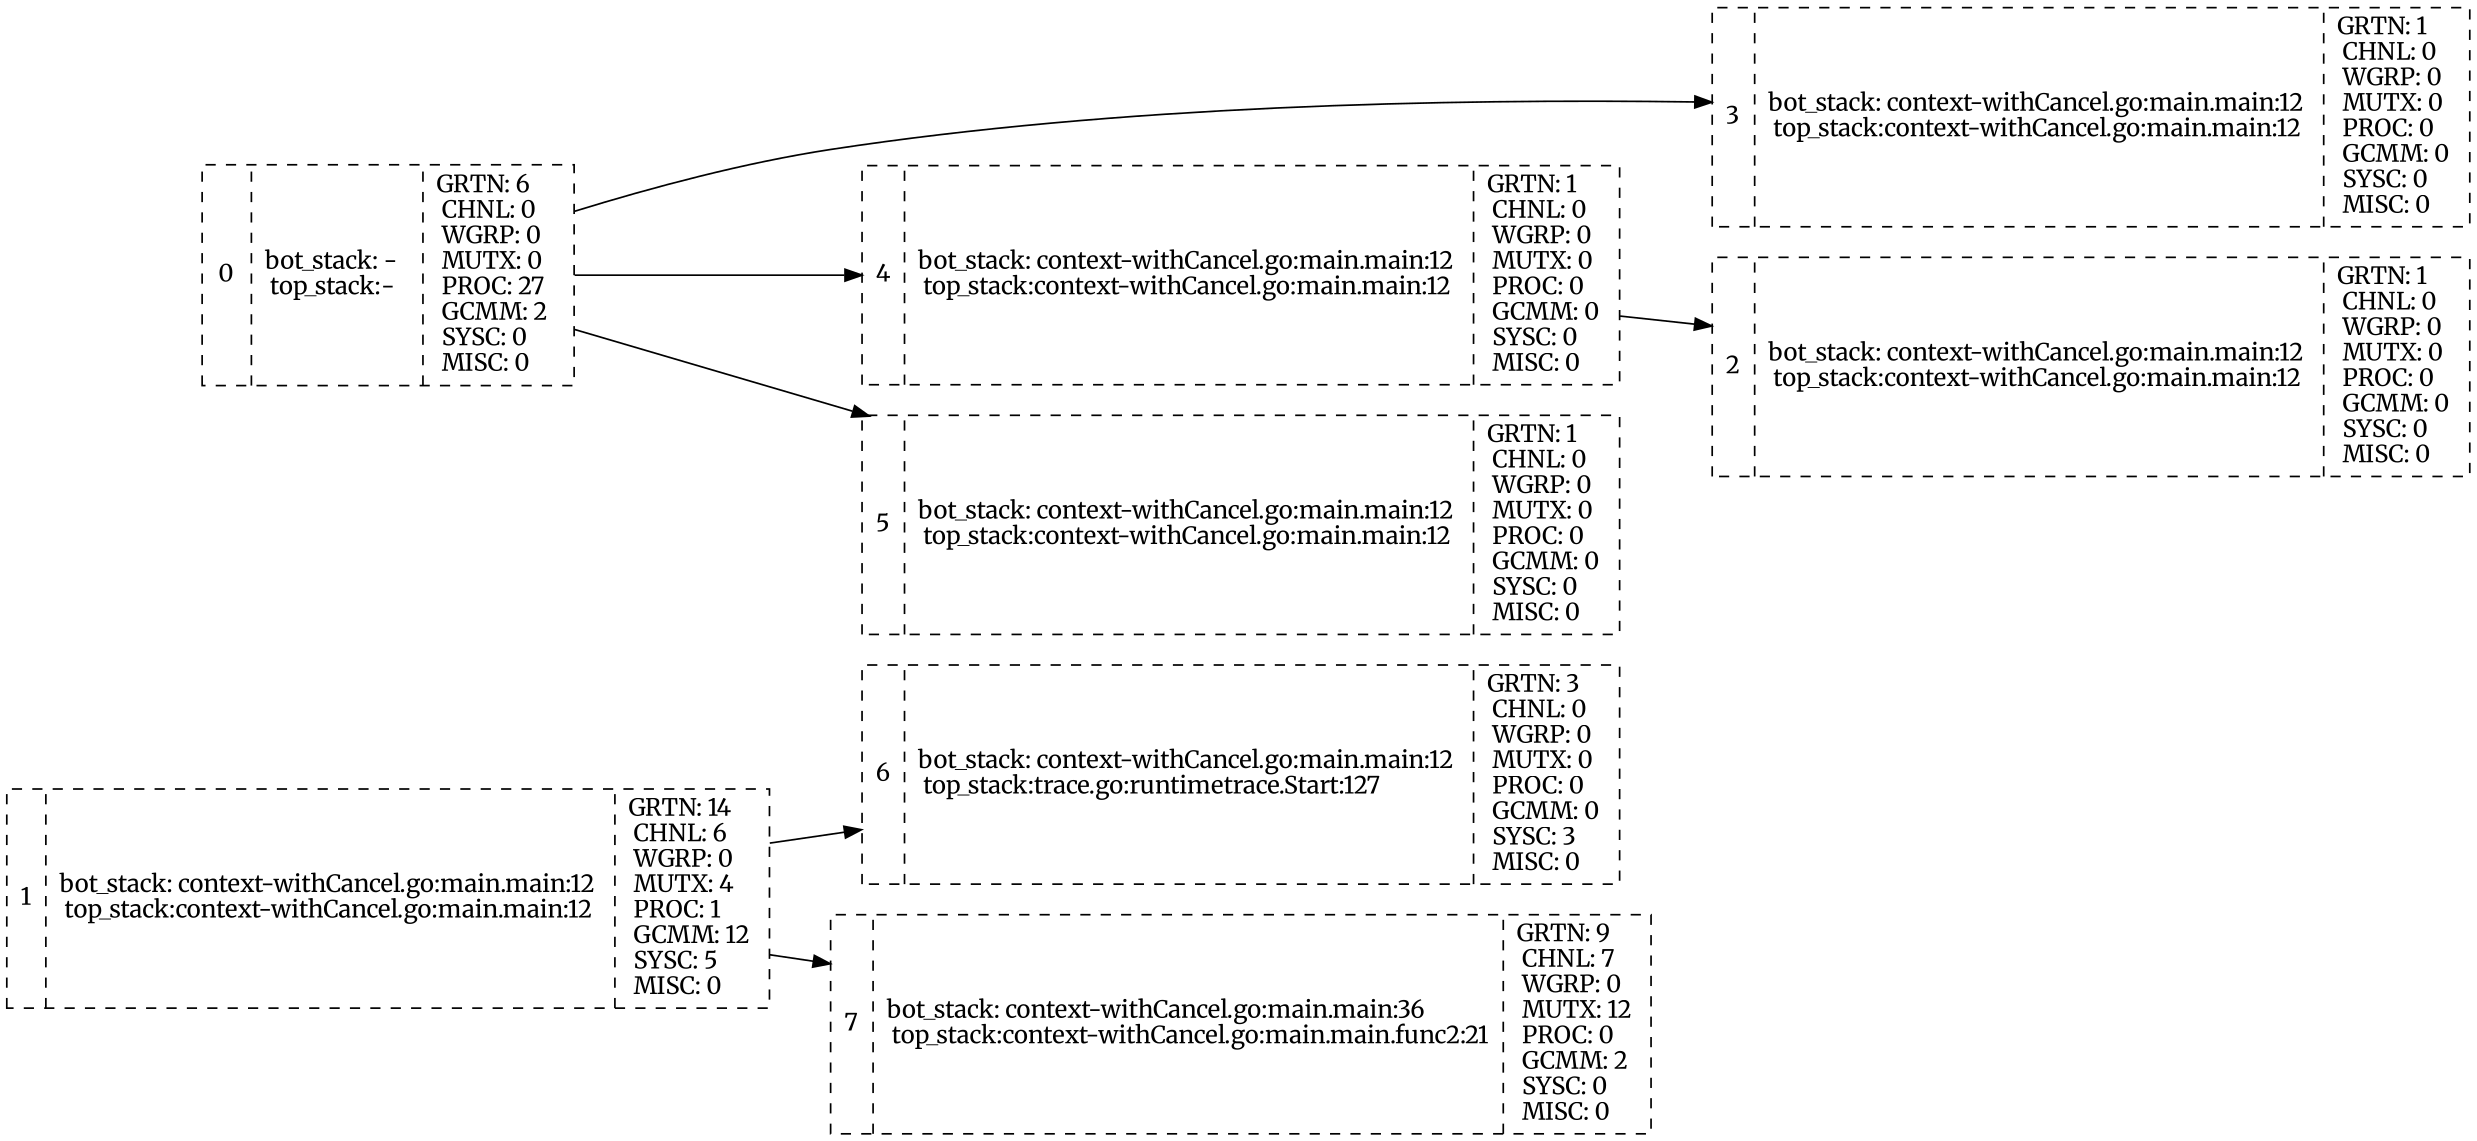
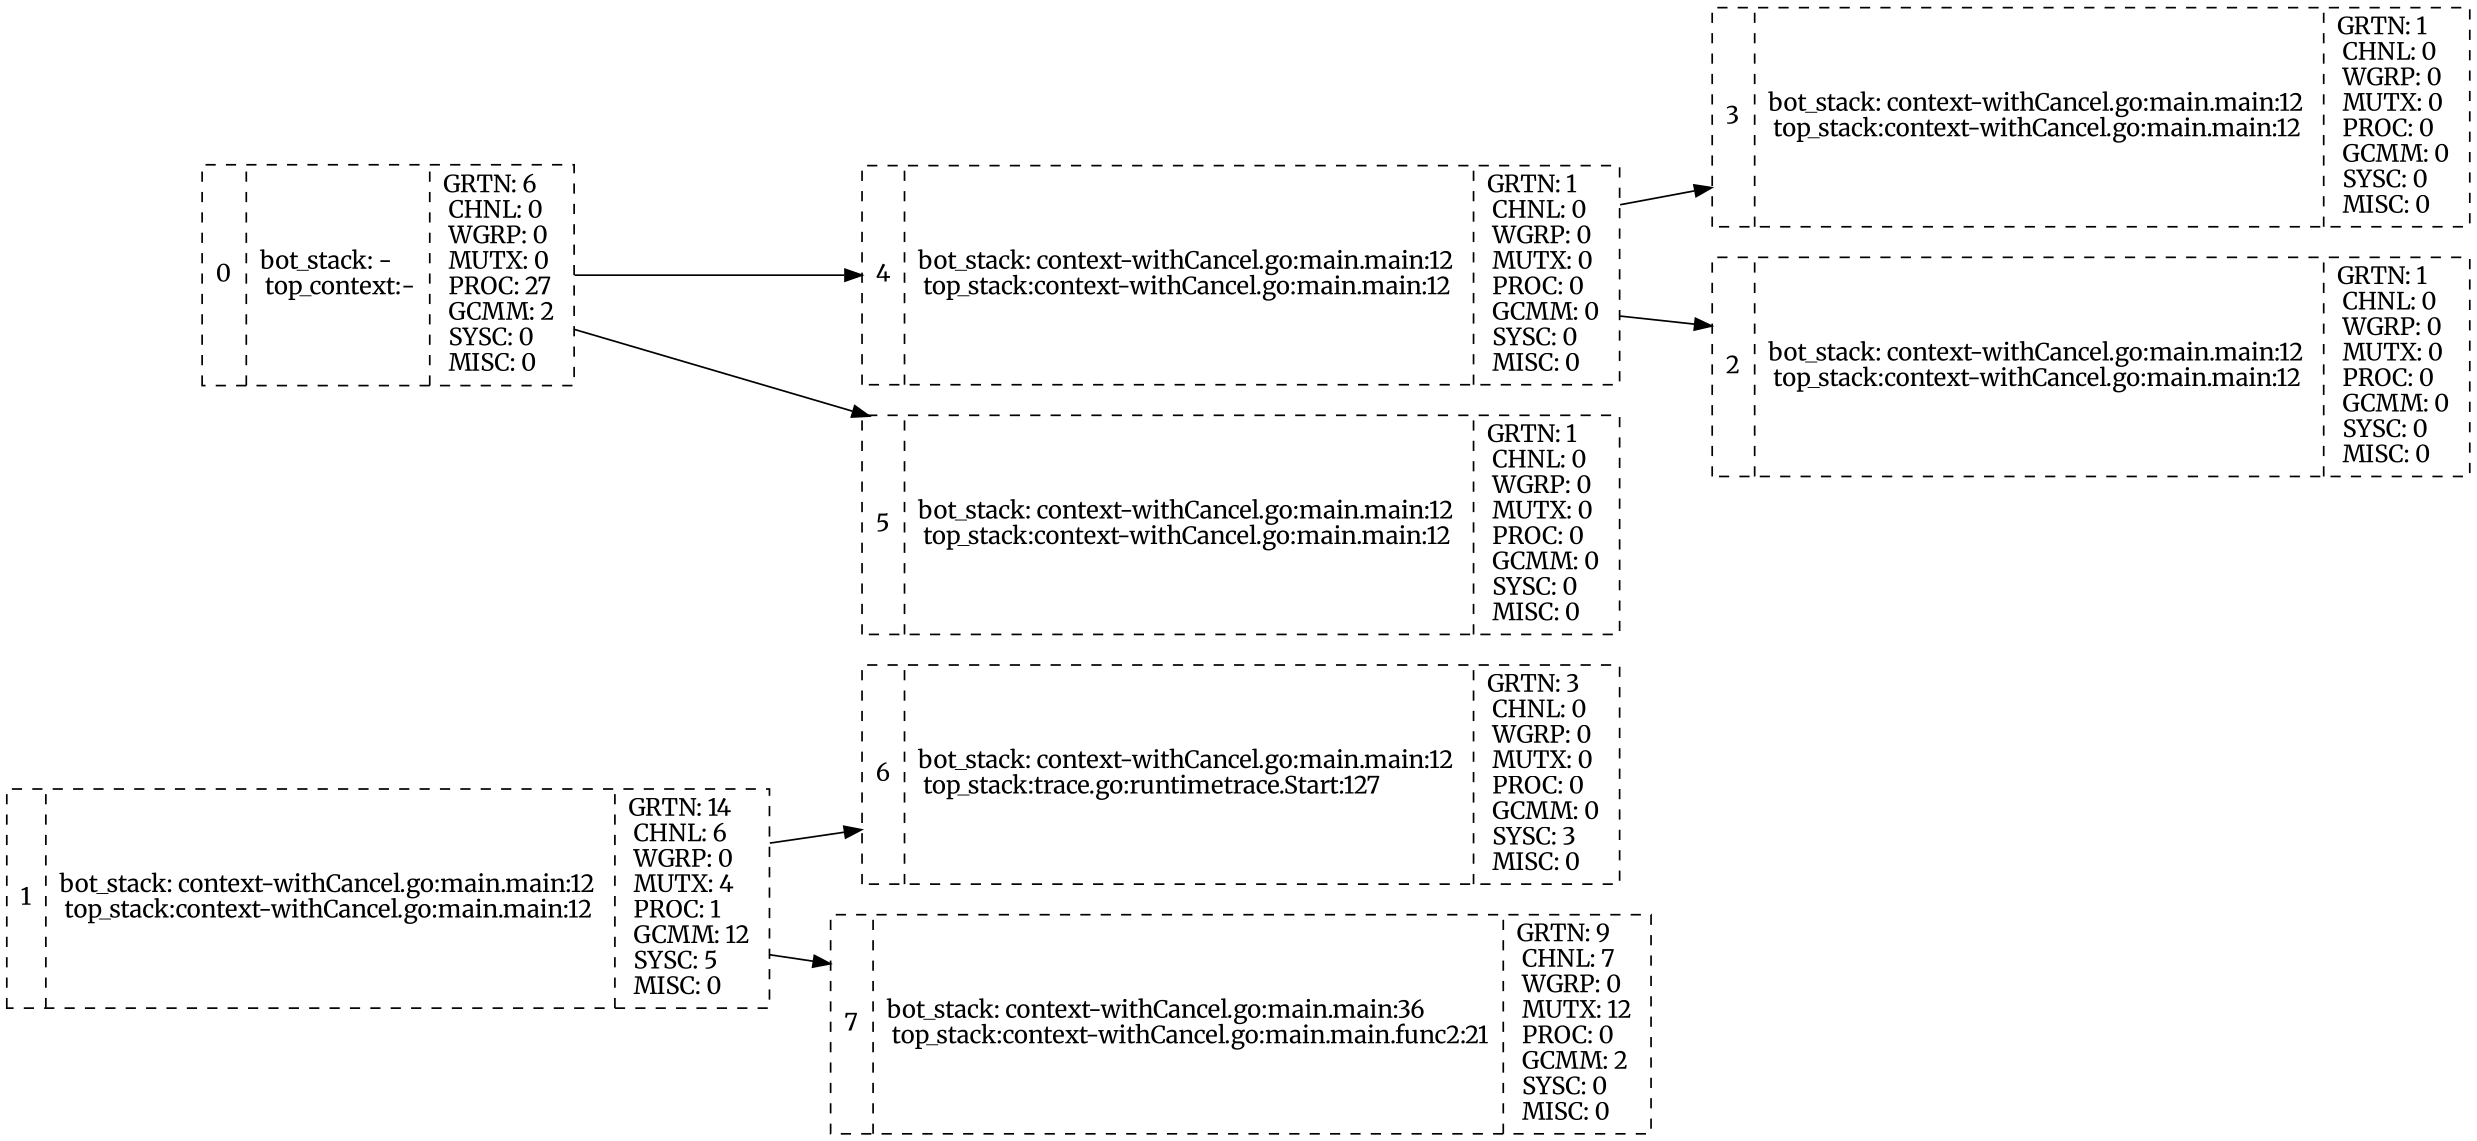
  digraph {
    fontname=Merriweather
    rankdir=LR
    node [fillcolor=gray95 fontname=Merriweather shape=record style=dashed]
    edge [fontname=Merriweather]
    n1 [label="{1 | bot_stack: context-withCancel.go:main.main:12 \l top_stack:context-withCancel.go:main.main:12\l | GRTN:  14 \l CHNL:  6 \l WGRP:  0 \l MUTX:  4 \l PROC:  1 \l GCMM:  12 \l SYSC:  5 \l MISC:  0 \l }"]
    n2 [label="{6 | bot_stack: context-withCancel.go:main.main:12 \l top_stack:trace.go:runtime\trace.Start:127\l | GRTN:  3 \l CHNL:  0 \l WGRP:  0 \l MUTX:  0 \l PROC:  0 \l GCMM:  0 \l SYSC:  3 \l MISC:  0 \l }"]
    n3 [label="{7 | bot_stack: context-withCancel.go:main.main:36 \l top_stack:context-withCancel.go:main.main.func2:21\l | GRTN:  9 \l CHNL:  7 \l WGRP:  0 \l MUTX:  12 \l PROC:  0 \l GCMM:  2 \l SYSC:  0 \l MISC:  0 \l }"]
    n4 [label="{2 | bot_stack: context-withCancel.go:main.main:12 \l top_stack:context-withCancel.go:main.main:12\l | GRTN:  1 \l CHNL:  0 \l WGRP:  0 \l MUTX:  0 \l PROC:  0 \l GCMM:  0 \l SYSC:  0 \l MISC:  0 \l }"]
    n5 [label="{3 | bot_stack: context-withCancel.go:main.main:12 \l top_stack:context-withCancel.go:main.main:12\l | GRTN:  1 \l CHNL:  0 \l WGRP:  0 \l MUTX:  0 \l PROC:  0 \l GCMM:  0 \l SYSC:  0 \l MISC:  0 \l }"]
    n6 [label="{4 | bot_stack: context-withCancel.go:main.main:12 \l top_stack:context-withCancel.go:main.main:12\l | GRTN:  1 \l CHNL:  0 \l WGRP:  0 \l MUTX:  0 \l PROC:  0 \l GCMM:  0 \l SYSC:  0 \l MISC:  0 \l }"]
    n7 [label="{5 | bot_stack: context-withCancel.go:main.main:12 \l top_stack:context-withCancel.go:main.main:12\l | GRTN:  1 \l CHNL:  0 \l WGRP:  0 \l MUTX:  0 \l PROC:  0 \l GCMM:  0 \l SYSC:  0 \l MISC:  0 \l }"]
-   n8 [label="{0 | bot_stack: - \l top_stack:-\l | GRTN:  6 \l CHNL:  0 \l WGRP:  0 \l MUTX:  0 \l PROC:  27 \l GCMM:  2 \l SYSC:  0 \l MISC:  0 \l }"]
+   n8 [label="{0 | bot_stack: - \l top_context:-\l | GRTN:  6 \l CHNL:  0 \l WGRP:  0 \l MUTX:  0 \l PROC:  27 \l GCMM:  2 \l SYSC:  0 \l MISC:  0 \l }"]
    n1 -> n2
    n1 -> n3
    n6 -> n4
-   n8 -> n5
+   n6 -> n5
    n8 -> n6
    n8 -> n7
  }
